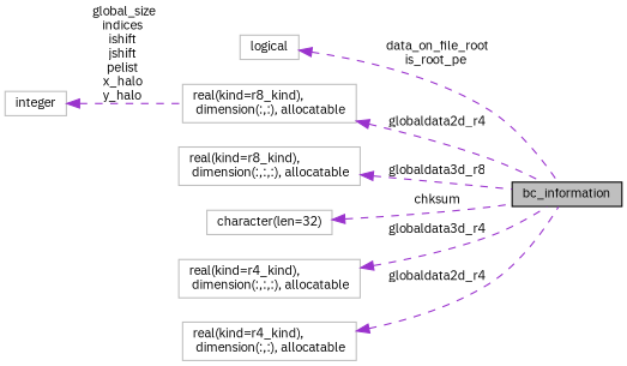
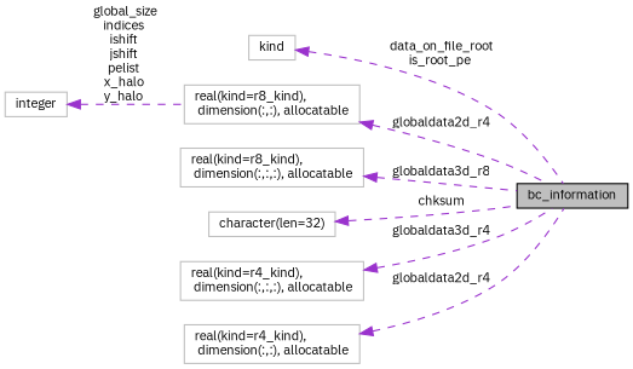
  digraph {
    fontname="IBM Plex Sans"
    rankdir=LR
    node [color=grey75 fillcolor=white fontname="IBM Plex Sans" fontsize=10 shape=record style=filled]
    edge [color=darkorchid3 dir=back fontname="IBM Plex Sans" fontsize=10 labelfontname=Helvetica labelfontsize=10 style=dashed]
    n1 [color=black fillcolor=grey75 fontcolor=black height=0.2 label=bc_information width=0.4]
-   n2 [height=0.2 label=logical width=0.4]
+   n2 [height=0.2 label=kind width=0.4]
    n3 [height=0.2 label="real(kind=r8_kind),\l dimension(:,:), allocatable" width=0.4]
    n4 [height=0.2 label="real(kind=r8_kind),\l dimension(:,:,:), allocatable" width=0.4]
    n5 [height=0.2 label="character(len=32)" width=0.4]
    n6 [height=0.2 label=integer width=0.4]
    n7 [height=0.2 label="real(kind=r4_kind),\l dimension(:,:,:), allocatable" width=0.4]
    n8 [height=0.2 label="real(kind=r4_kind),\l dimension(:,:), allocatable" width=0.4]
    n2 -> n1 [label=" data_on_file_root\nis_root_pe"]
    n3 -> n1 [label=" globaldata2d_r4"]
    n4 -> n1 [label=" globaldata3d_r8"]
    n5 -> n1 [label=" chksum"]
    n6 -> n3 [label=" global_size\nindices\nishift\njshift\npelist\nx_halo\ny_halo"]
    n7 -> n1 [label=" globaldata3d_r4"]
    n8 -> n1 [label=" globaldata2d_r4"]
  }
